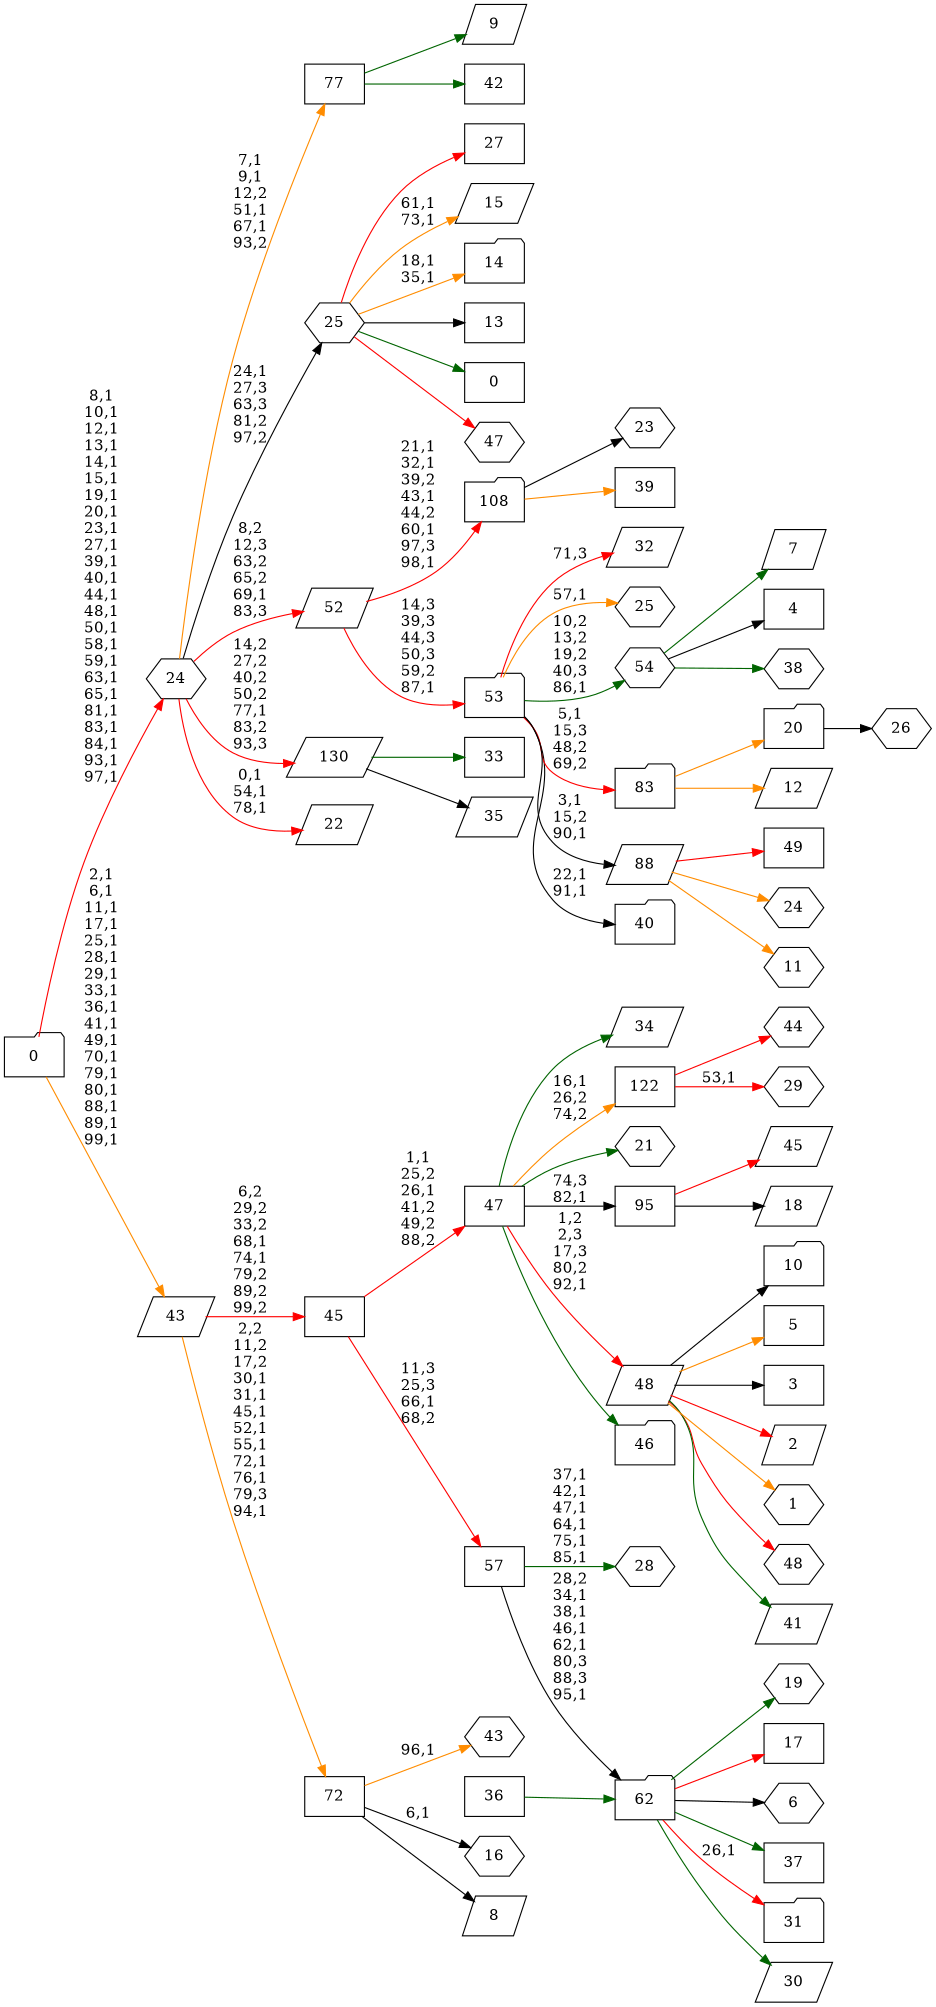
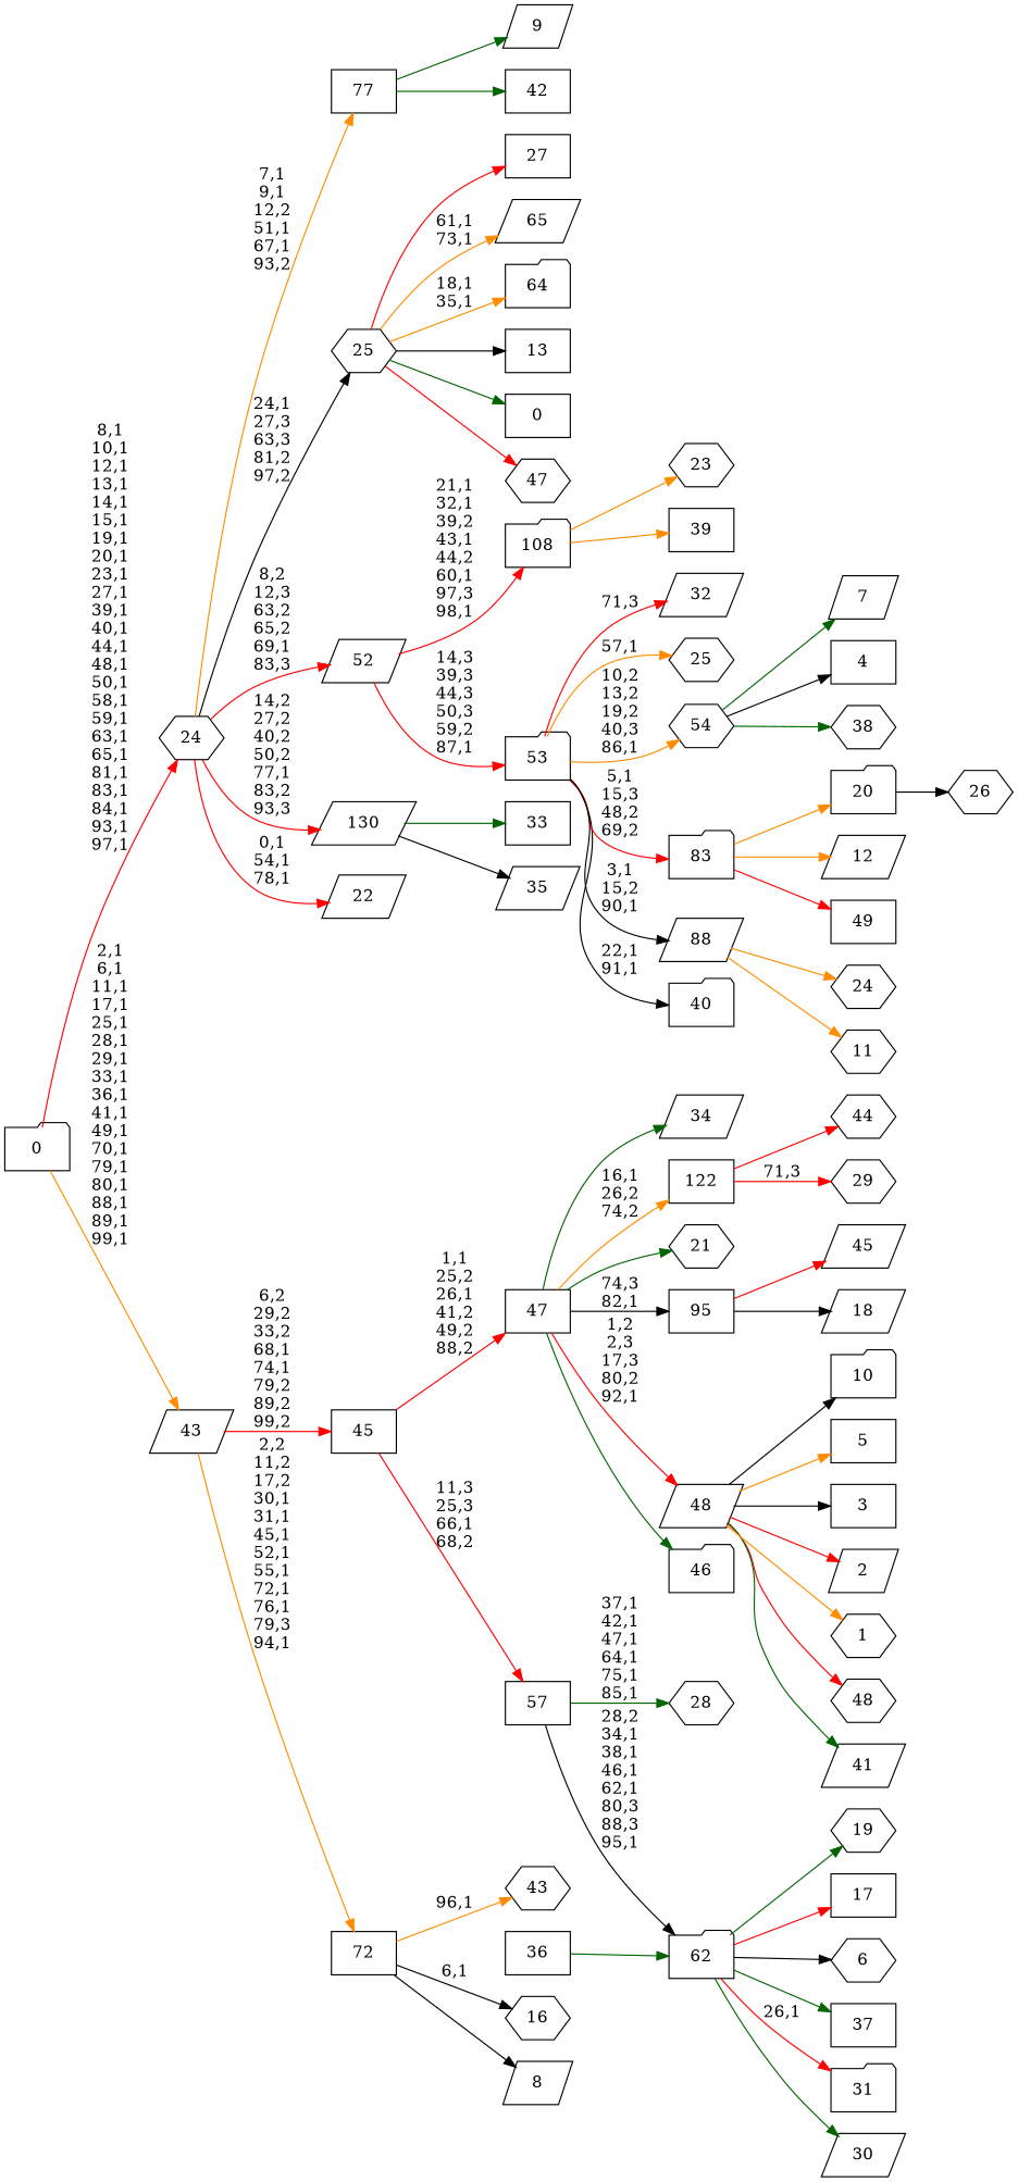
  digraph {
    rankdir=LR
    node [shape=box]
    edge [color=red]
    n1 [label=49]
    n2 [label=48 shape=hexagon]
    n3 [label=47 shape=hexagon]
    n4 [label=46 shape=folder]
    n5 [label=45 shape=parallelogram]
    n6 [label=44 shape=hexagon]
    n7 [label=43 shape=hexagon]
    n8 [label=42]
    n9 [label=41 shape=parallelogram]
    n10 [label=40 shape=folder]
    n11 [label=39]
    n12 [label=38 shape=hexagon]
    n13 [label=37]
    n14 [label=36]
    62 [shape=folder]
    n16 [label=35 shape=parallelogram]
    n17 [label=34 shape=parallelogram]
    n18 [label=33]
    130 [shape=parallelogram]
    n20 [label=32 shape=parallelogram]
    n21 [label=31 shape=folder]
    n22 [label=30 shape=parallelogram]
    n23 [label=29 shape=hexagon]
    122
    n25 [label=28 shape=hexagon]
    n26 [label=27]
    n27 [label=26 shape=hexagon]
    n28 [label=25 shape=hexagon]
    n29 [label=24 shape=hexagon]
    n30 [label=23 shape=hexagon]
    108 [shape=folder]
    n32 [label=22 shape=parallelogram]
    n33 [label=21 shape=hexagon]
    n34 [label=20 shape=folder]
    n35 [label=19 shape=hexagon]
    n36 [label=18 shape=parallelogram]
    95
    n38 [label=17]
    n39 [label=16 shape=hexagon]
-   n40 [label=15 shape=parallelogram]
-   n41 [label=14 shape=folder]
+   n40 [label=65 shape=parallelogram]
+   n41 [label=64 shape=folder]
    n42 [label=13]
    n43 [label=12 shape=parallelogram]
    83 [shape=folder]
    n45 [label=11 shape=hexagon]
    n46 [label=88 shape=parallelogram]
    n47 [label=10 shape=folder]
    n48 [label=9 shape=parallelogram]
    77
    n50 [label=8 shape=parallelogram]
    72
    n52 [label=7 shape=parallelogram]
    n53 [label=6 shape=hexagon]
    57
    n55 [label=5]
    n56 [label=4]
    54 [shape=hexagon]
    53 [shape=folder]
    52 [shape=parallelogram]
    n60 [label=3]
    n61 [label=2 shape=parallelogram]
    n62 [label=1 shape=hexagon]
    48 [shape=parallelogram]
    47
    45
    43 [shape=parallelogram]
    n67 [label=0]
    25 [shape=hexagon]
    24 [shape=hexagon]
    0 [shape=folder]
    n14 -> 62 [color=darkgreen]
    62 -> n13 [color=darkgreen]
    62 -> n21 [label="26,1"]
    62 -> n22 [color=darkgreen]
    62 -> n35 [color=darkgreen]
    62 -> n38
    62 -> n53 [color=black]
    130 -> n16 [color=black]
    130 -> n18 [color=darkgreen]
    122 -> n6
-   122 -> n23 [label="53,1"]
+   122 -> n23 [label="71,3"]
    108 -> n11 [color=darkorange]
-   108 -> n30 [color=black]
+   108 -> n30 [color=darkorange]
    n34 -> n27 [color=black]
    95 -> n5
    95 -> n36 [color=black]
-   n46 -> n1
+   83 -> n1
    83 -> n34 [color=darkorange]
    83 -> n43 [color=darkorange]
    n46 -> n29 [color=darkorange]
    n46 -> n45 [color=darkorange]
    77 -> n8 [color=darkgreen]
    77 -> n48 [color=darkgreen]
    72 -> n7 [color=darkorange label="96,1"]
    72 -> n39 [color=black label="6,1"]
    72 -> n50 [color=black]
    57 -> 62 [color=black label="28,2\n34,1\n38,1\n46,1\n62,1\n80,3\n88,3\n95,1"]
    57 -> n25 [color=darkgreen label="37,1\n42,1\n47,1\n64,1\n75,1\n85,1"]
    54 -> n12 [color=darkgreen]
    54 -> n52 [color=darkgreen]
    54 -> n56 [color=black]
    53 -> n10 [color=black label="22,1\n91,1"]
    53 -> n20 [label="71,3"]
    53 -> n28 [color=darkorange label="57,1"]
    53 -> 83 [label="5,1\n15,3\n48,2\n69,2"]
    53 -> n46 [color=black label="3,1\n15,2\n90,1"]
-   53 -> 54 [color=darkgreen label="10,2\n13,2\n19,2\n40,3\n86,1"]
+   53 -> 54 [color=darkorange label="10,2\n13,2\n19,2\n40,3\n86,1"]
    52 -> 108 [label="21,1\n32,1\n39,2\n43,1\n44,2\n60,1\n97,3\n98,1"]
    52 -> 53 [label="14,3\n39,3\n44,3\n50,3\n59,2\n87,1"]
    48 -> n2
    48 -> n9 [color=darkgreen]
    48 -> n47 [color=black]
    48 -> n55 [color=darkorange]
    48 -> n60 [color=black]
    48 -> n61
    48 -> n62 [color=darkorange]
    47 -> n4 [color=darkgreen]
    47 -> n17 [color=darkgreen]
    47 -> 122 [color=darkorange label="16,1\n26,2\n74,2"]
    47 -> n33 [color=darkgreen]
    47 -> 95 [color=black label="74,3\n82,1"]
    47 -> 48 [label="1,2\n2,3\n17,3\n80,2\n92,1"]
    45 -> 57 [label="11,3\n25,3\n66,1\n68,2"]
    45 -> 47 [label="1,1\n25,2\n26,1\n41,2\n49,2\n88,2"]
    43 -> 72 [color=darkorange label="2,2\n11,2\n17,2\n30,1\n31,1\n45,1\n52,1\n55,1\n72,1\n76,1\n79,3\n94,1"]
    43 -> 45 [label="6,2\n29,2\n33,2\n68,1\n74,1\n79,2\n89,2\n99,2"]
    25 -> n3
    25 -> n26
    25 -> n40 [color=darkorange label="61,1\n73,1"]
    25 -> n41 [color=darkorange label="18,1\n35,1"]
    25 -> n42 [color=black]
    25 -> n67 [color=darkgreen]
    24 -> 130 [label="14,2\n27,2\n40,2\n50,2\n77,1\n83,2\n93,3"]
    24 -> n32 [label="0,1\n54,1\n78,1"]
    24 -> 77 [color=darkorange label="7,1\n9,1\n12,2\n51,1\n67,1\n93,2"]
    24 -> 52 [label="8,2\n12,3\n63,2\n65,2\n69,1\n83,3"]
    24 -> 25 [color=black label="24,1\n27,3\n63,3\n81,2\n97,2"]
    0 -> 43 [color=darkorange label="2,1\n6,1\n11,1\n17,1\n25,1\n28,1\n29,1\n33,1\n36,1\n41,1\n49,1\n70,1\n79,1\n80,1\n88,1\n89,1\n99,1"]
    0 -> 24 [label="8,1\n10,1\n12,1\n13,1\n14,1\n15,1\n19,1\n20,1\n23,1\n27,1\n39,1\n40,1\n44,1\n48,1\n50,1\n58,1\n59,1\n63,1\n65,1\n81,1\n83,1\n84,1\n93,1\n97,1"]
  }
